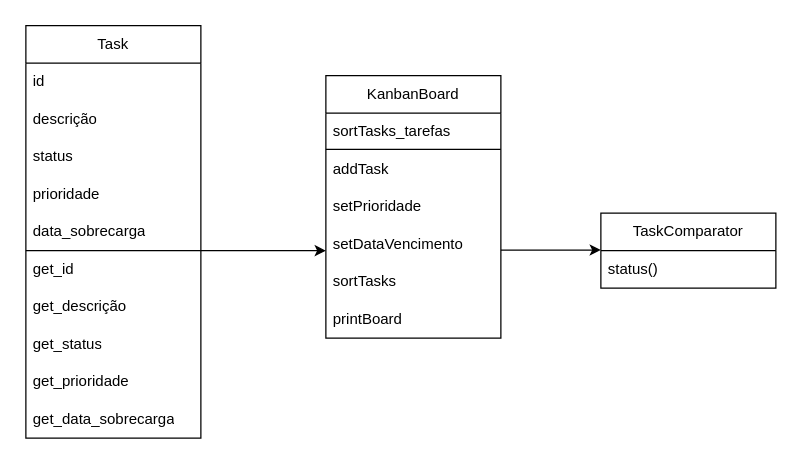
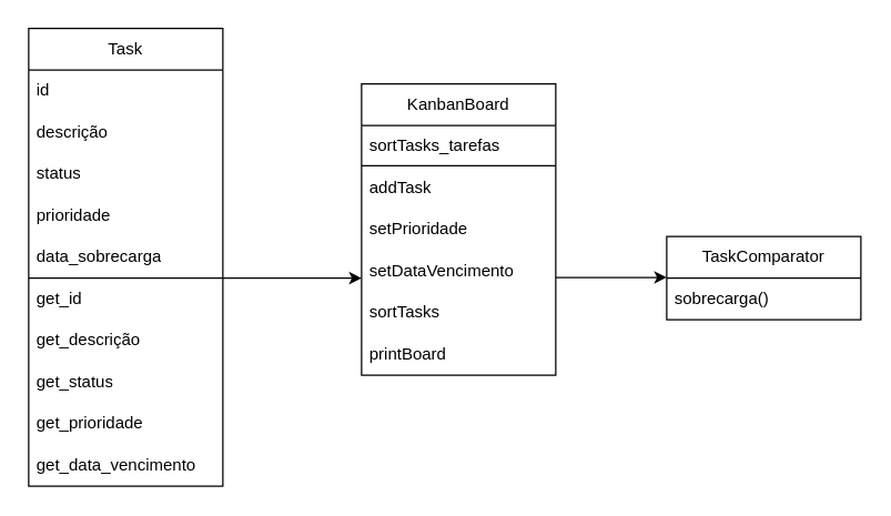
  <mxCell id="0" />
  <mxCell id="1" parent="0" />
  <mxCell id="2" value="Task" style="swimlane;fontStyle=0;childLayout=stackLayout;horizontal=1;startSize=30;horizontalStack=0;resizeParent=1;resizeParentMax=0;resizeLast=0;collapsible=1;marginBottom=0;whiteSpace=wrap;html=1;" vertex="1" parent="1"><mxGeometry x="20" y="20" width="140" height="330" as="geometry"><mxRectangle x="340" y="240" width="60" height="30" as="alternateBounds" /></mxGeometry></mxCell>
  <mxCell id="3" value="id" style="text;strokeColor=none;fillColor=none;align=left;verticalAlign=middle;spacingLeft=4;spacingRight=4;overflow=hidden;points=[[0,0.5],[1,0.5]];portConstraint=eastwest;rotatable=0;whiteSpace=wrap;html=1;" vertex="1" parent="2"><mxGeometry y="30" width="140" height="30" as="geometry" /></mxCell>
  <mxCell id="4" value="descrição" style="text;strokeColor=none;fillColor=none;align=left;verticalAlign=middle;spacingLeft=4;spacingRight=4;overflow=hidden;points=[[0,0.5],[1,0.5]];portConstraint=eastwest;rotatable=0;whiteSpace=wrap;html=1;" vertex="1" parent="2"><mxGeometry y="60" width="140" height="30" as="geometry" /></mxCell>
  <mxCell id="5" value="status" style="text;strokeColor=none;fillColor=none;align=left;verticalAlign=middle;spacingLeft=4;spacingRight=4;overflow=hidden;points=[[0,0.5],[1,0.5]];portConstraint=eastwest;rotatable=0;whiteSpace=wrap;html=1;" vertex="1" parent="2"><mxGeometry y="90" width="140" height="30" as="geometry" /></mxCell>
  <mxCell id="6" value="prioridade" style="text;strokeColor=none;fillColor=none;align=left;verticalAlign=middle;spacingLeft=4;spacingRight=4;overflow=hidden;points=[[0,0.5],[1,0.5]];portConstraint=eastwest;rotatable=0;whiteSpace=wrap;html=1;" vertex="1" parent="2"><mxGeometry y="120" width="140" height="30" as="geometry" /></mxCell>
  <mxCell id="7" value="data_sobrecarga" style="text;strokeColor=none;fillColor=none;align=left;verticalAlign=middle;spacingLeft=4;spacingRight=4;overflow=hidden;points=[[0,0.5],[1,0.5]];portConstraint=eastwest;rotatable=0;whiteSpace=wrap;html=1;" vertex="1" parent="2"><mxGeometry y="150" width="140" height="30" as="geometry" /></mxCell>
  <mxCell id="8" value="" style="endArrow=none;html=1;rounded=0;" edge="1" parent="2"><mxGeometry width="50" height="50" relative="1" as="geometry"><mxPoint y="180" as="sourcePoint" /><mxPoint x="140" y="180" as="targetPoint" /></mxGeometry></mxCell>
  <mxCell id="9" value="get_id" style="text;strokeColor=none;fillColor=none;align=left;verticalAlign=middle;spacingLeft=4;spacingRight=4;overflow=hidden;points=[[0,0.5],[1,0.5]];portConstraint=eastwest;rotatable=0;whiteSpace=wrap;html=1;" vertex="1" parent="2"><mxGeometry y="180" width="140" height="30" as="geometry" /></mxCell>
  <mxCell id="10" value="get_descrição" style="text;strokeColor=none;fillColor=none;align=left;verticalAlign=middle;spacingLeft=4;spacingRight=4;overflow=hidden;points=[[0,0.5],[1,0.5]];portConstraint=eastwest;rotatable=0;whiteSpace=wrap;html=1;" vertex="1" parent="2"><mxGeometry y="210" width="140" height="30" as="geometry" /></mxCell>
  <mxCell id="11" value="get_status" style="text;strokeColor=none;fillColor=none;align=left;verticalAlign=middle;spacingLeft=4;spacingRight=4;overflow=hidden;points=[[0,0.5],[1,0.5]];portConstraint=eastwest;rotatable=0;whiteSpace=wrap;html=1;" vertex="1" parent="2"><mxGeometry y="240" width="140" height="30" as="geometry" /></mxCell>
  <mxCell id="12" value="get_prioridade" style="text;strokeColor=none;fillColor=none;align=left;verticalAlign=middle;spacingLeft=4;spacingRight=4;overflow=hidden;points=[[0,0.5],[1,0.5]];portConstraint=eastwest;rotatable=0;whiteSpace=wrap;html=1;" vertex="1" parent="2"><mxGeometry y="270" width="140" height="30" as="geometry" /></mxCell>
- <mxCell id="13" value="get_data_sobrecarga" style="text;strokeColor=none;fillColor=none;align=left;verticalAlign=middle;spacingLeft=4;spacingRight=4;overflow=hidden;points=[[0,0.5],[1,0.5]];portConstraint=eastwest;rotatable=0;whiteSpace=wrap;html=1;" vertex="1" parent="2"><mxGeometry y="300" width="140" height="30" as="geometry" /></mxCell>
+ <mxCell id="13" value="get_data_vencimento" style="text;strokeColor=none;fillColor=none;align=left;verticalAlign=middle;spacingLeft=4;spacingRight=4;overflow=hidden;points=[[0,0.5],[1,0.5]];portConstraint=eastwest;rotatable=0;whiteSpace=wrap;html=1;" vertex="1" parent="2"><mxGeometry y="300" width="140" height="30" as="geometry" /></mxCell>
  <mxCell id="14" value="KanbanBoard" style="swimlane;fontStyle=0;childLayout=stackLayout;horizontal=1;startSize=30;horizontalStack=0;resizeParent=1;resizeParentMax=0;resizeLast=0;collapsible=1;marginBottom=0;whiteSpace=wrap;html=1;" vertex="1" parent="1"><mxGeometry x="260" y="60" width="140" height="210" as="geometry" /></mxCell>
  <mxCell id="15" value="sortTasks_tarefas" style="text;strokeColor=none;fillColor=none;align=left;verticalAlign=middle;spacingLeft=4;spacingRight=4;overflow=hidden;points=[[0,0.5],[1,0.5]];portConstraint=eastwest;rotatable=0;whiteSpace=wrap;html=1;" vertex="1" parent="14"><mxGeometry y="30" width="140" height="30" as="geometry" /></mxCell>
  <mxCell id="16" value="" style="endArrow=none;html=1;rounded=0;" edge="1" parent="14"><mxGeometry width="50" height="50" relative="1" as="geometry"><mxPoint y="59" as="sourcePoint" /><mxPoint x="140" y="59" as="targetPoint" /></mxGeometry></mxCell>
  <mxCell id="17" value="addTask" style="text;strokeColor=none;fillColor=none;align=left;verticalAlign=middle;spacingLeft=4;spacingRight=4;overflow=hidden;points=[[0,0.5],[1,0.5]];portConstraint=eastwest;rotatable=0;whiteSpace=wrap;html=1;" vertex="1" parent="14"><mxGeometry y="60" width="140" height="30" as="geometry" /></mxCell>
  <mxCell id="18" value="setPrioridade" style="text;strokeColor=none;fillColor=none;align=left;verticalAlign=middle;spacingLeft=4;spacingRight=4;overflow=hidden;points=[[0,0.5],[1,0.5]];portConstraint=eastwest;rotatable=0;whiteSpace=wrap;html=1;" vertex="1" parent="14"><mxGeometry y="90" width="140" height="30" as="geometry" /></mxCell>
  <mxCell id="19" value="setDataVencimento" style="text;strokeColor=none;fillColor=none;align=left;verticalAlign=middle;spacingLeft=4;spacingRight=4;overflow=hidden;points=[[0,0.5],[1,0.5]];portConstraint=eastwest;rotatable=0;whiteSpace=wrap;html=1;" vertex="1" parent="14"><mxGeometry y="120" width="140" height="30" as="geometry" /></mxCell>
  <mxCell id="20" value="sortTasks" style="text;strokeColor=none;fillColor=none;align=left;verticalAlign=middle;spacingLeft=4;spacingRight=4;overflow=hidden;points=[[0,0.5],[1,0.5]];portConstraint=eastwest;rotatable=0;whiteSpace=wrap;html=1;" vertex="1" parent="14"><mxGeometry y="150" width="140" height="30" as="geometry" /></mxCell>
  <mxCell id="21" value="printBoard" style="text;strokeColor=none;fillColor=none;align=left;verticalAlign=middle;spacingLeft=4;spacingRight=4;overflow=hidden;points=[[0,0.5],[1,0.5]];portConstraint=eastwest;rotatable=0;whiteSpace=wrap;html=1;" vertex="1" parent="14"><mxGeometry y="180" width="140" height="30" as="geometry" /></mxCell>
  <mxCell id="22" value="TaskComparator" style="swimlane;fontStyle=0;childLayout=stackLayout;horizontal=1;startSize=30;horizontalStack=0;resizeParent=1;resizeParentMax=0;resizeLast=0;collapsible=1;marginBottom=0;whiteSpace=wrap;html=1;" vertex="1" parent="1"><mxGeometry x="480" y="170" width="140" height="60" as="geometry" /></mxCell>
- <mxCell id="23" value="status()" style="text;strokeColor=none;fillColor=none;align=left;verticalAlign=middle;spacingLeft=4;spacingRight=4;overflow=hidden;points=[[0,0.5],[1,0.5]];portConstraint=eastwest;rotatable=0;whiteSpace=wrap;html=1;" vertex="1" parent="22"><mxGeometry y="30" width="140" height="30" as="geometry" /></mxCell>
+ <mxCell id="23" value="sobrecarga()" style="text;strokeColor=none;fillColor=none;align=left;verticalAlign=middle;spacingLeft=4;spacingRight=4;overflow=hidden;points=[[0,0.5],[1,0.5]];portConstraint=eastwest;rotatable=0;whiteSpace=wrap;html=1;" vertex="1" parent="22"><mxGeometry y="30" width="140" height="30" as="geometry" /></mxCell>
  <mxCell id="24" value="" style="endArrow=classic;html=1;rounded=0;" edge="1" parent="1"><mxGeometry width="50" height="50" relative="1" as="geometry"><mxPoint x="160" y="200" as="sourcePoint" /><mxPoint x="260" y="200" as="targetPoint" /></mxGeometry></mxCell>
  <mxCell id="25" value="" style="endArrow=classic;html=1;rounded=0;" edge="1" parent="1"><mxGeometry width="50" height="50" relative="1" as="geometry"><mxPoint x="400" y="199.5" as="sourcePoint" /><mxPoint x="480" y="199.5" as="targetPoint" /></mxGeometry></mxCell>
